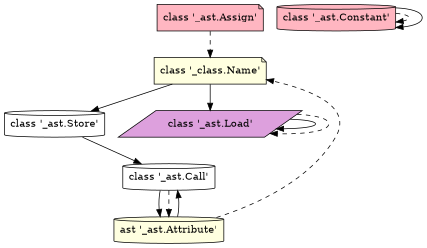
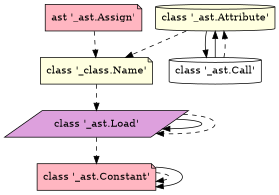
  digraph {
    node [fillcolor=lightpink shape=note style=filled]
    edge [style=solid]
-   "class '_ast.Assign'"
+   "class '_ast.Assign'" [label="ast '_ast.Assign'"]
    n2 [fillcolor=lightyellow label="class '_class.Name'"]
-   "class '_ast.Store'" [fillcolor=white shape=cylinder]
    "class '_ast.Load'" [fillcolor=plum shape=parallelogram]
    "class '_ast.Call'" [fillcolor=white shape=cylinder]
-   "class '_ast.Constant'" [shape=cylinder]
-   "class '_ast.Attribute'" [fillcolor=lightyellow shape=cylinder label="ast '_ast.Attribute'"]
+   "class '_ast.Constant'"
+   "class '_ast.Attribute'" [fillcolor=lightyellow shape=cylinder]
    "class '_ast.Assign'" -> n2 [style=dashed]
-   n2 -> "class '_ast.Store'"
-   n2 -> "class '_ast.Load'"
-   "class '_ast.Store'" -> "class '_ast.Call'"
+   n2 -> "class '_ast.Load'" [style=dashed]
    "class '_ast.Load'" -> "class '_ast.Load'"
    "class '_ast.Load'" -> "class '_ast.Load'" [style=dashed]
+   "class '_ast.Load'" -> "class '_ast.Constant'" [style=dashed]
    "class '_ast.Call'" -> "class '_ast.Attribute'"
    "class '_ast.Call'" -> "class '_ast.Attribute'" [style=dashed]
    "class '_ast.Constant'" -> "class '_ast.Constant'" [style=dashed]
    "class '_ast.Constant'" -> "class '_ast.Constant'"
    "class '_ast.Attribute'" -> n2 [style=dashed]
    "class '_ast.Attribute'" -> "class '_ast.Call'"
  }
